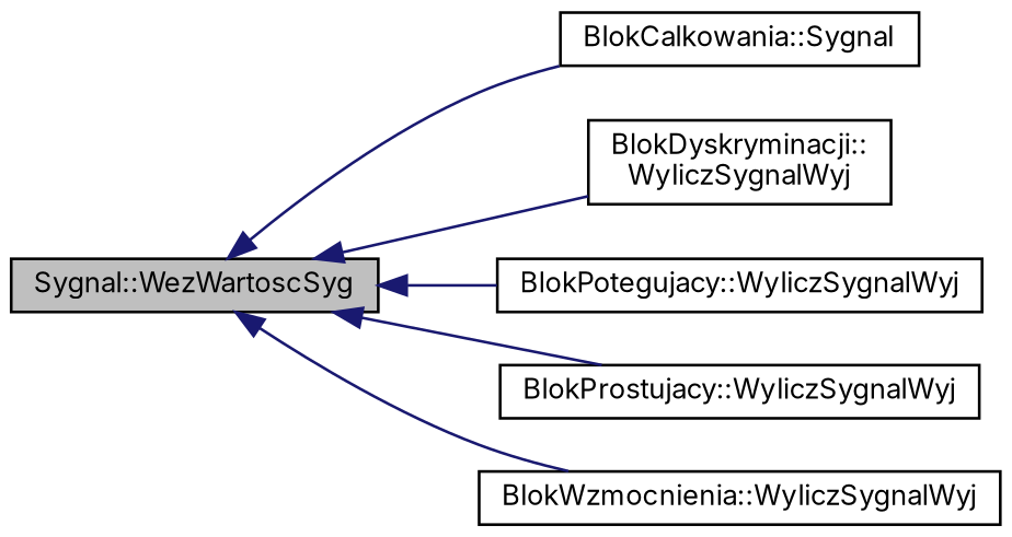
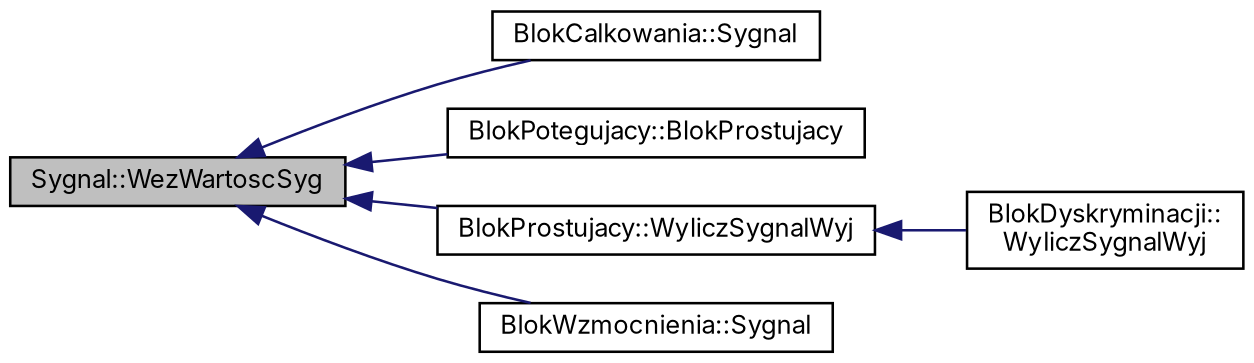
  digraph {
    fontname=Inter
    rankdir=LR
    node [color=black fillcolor=white fontname=Inter fontsize=10 shape=record style=filled]
    edge [color=midnightblue dir=back fontname=Inter fontsize=10 labelfontname=Helvetica labelfontsize=10 style=solid]
    n1 [fillcolor=grey75 fontcolor=black height=0.2 label="Sygnal::WezWartoscSyg" width=0.4]
    n2 [height=0.2 label="BlokCalkowania::Sygnal" width=0.4]
    n3 [height=0.2 label="BlokDyskryminacji::\lWyliczSygnalWyj" width=0.4]
-   n4 [height=0.2 label="BlokPotegujacy::WyliczSygnalWyj" width=0.4]
+   n4 [height=0.2 label="BlokPotegujacy::BlokProstujacy" width=0.4]
    n5 [height=0.2 label="BlokProstujacy::WyliczSygnalWyj" width=0.4]
-   n6 [height=0.2 label="BlokWzmocnienia::WyliczSygnalWyj" width=0.4]
+   n6 [height=0.2 label="BlokWzmocnienia::Sygnal" width=0.4]
    n1 -> n2
-   n1 -> n3
+   n5 -> n3
    n1 -> n4
    n1 -> n5
    n1 -> n6
  }
